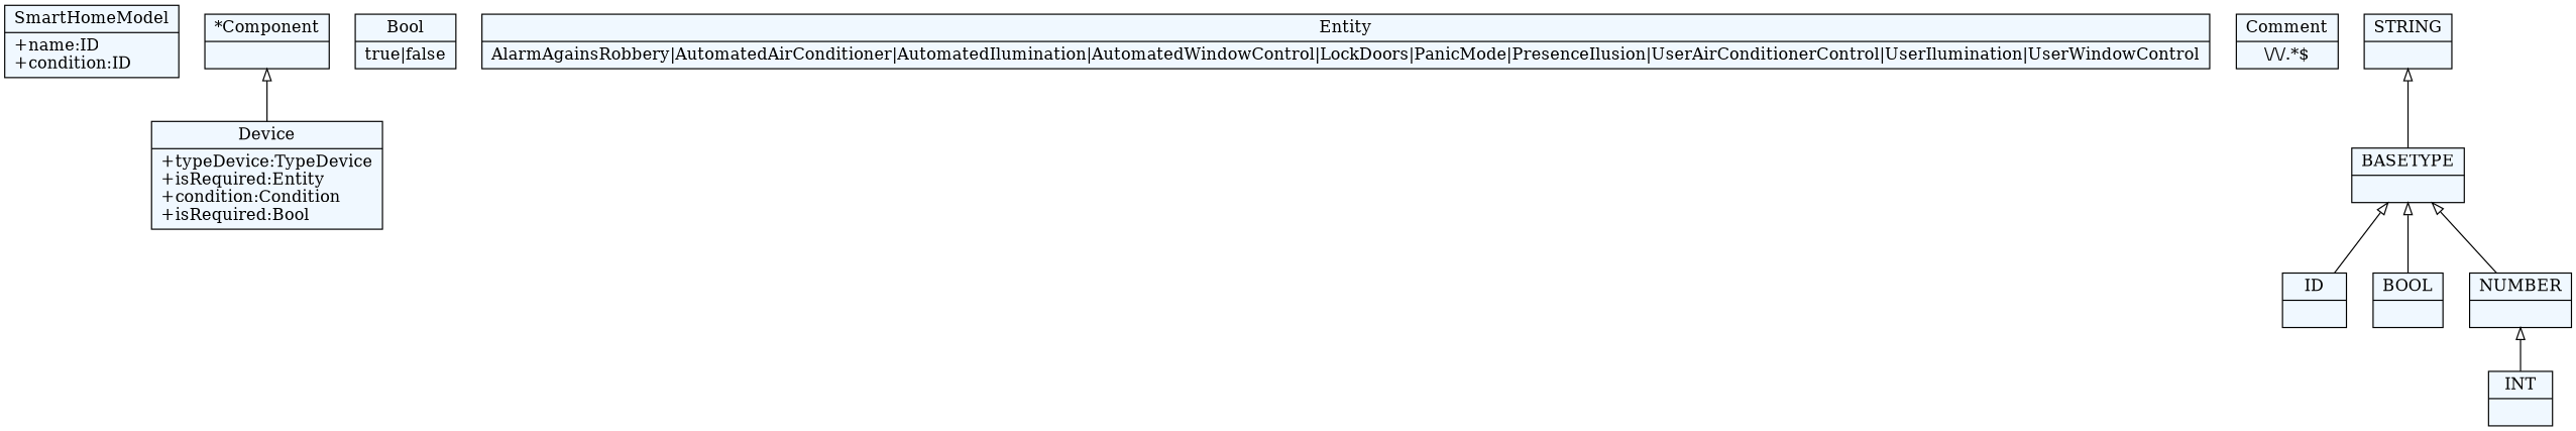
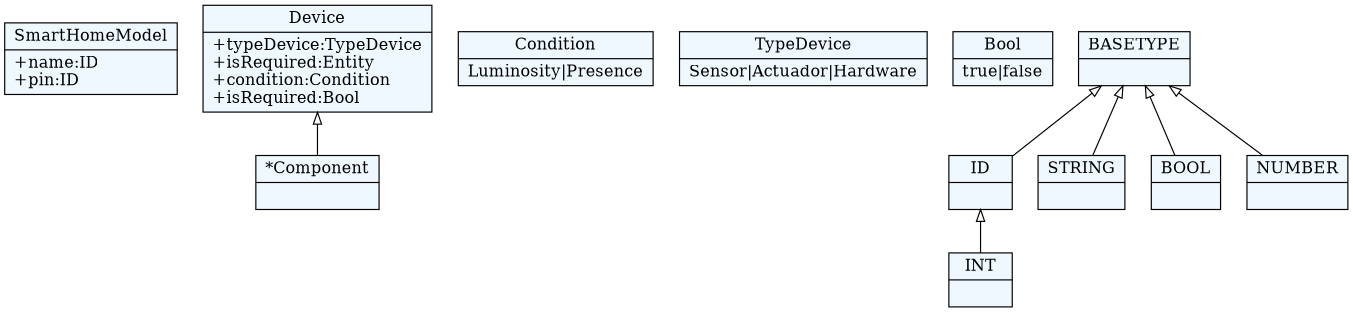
  digraph {
    fontname="Bitstream Vera Sans"
    fontsize=8
    nodesep=0.3
    node [fillcolor=aliceblue shape=record style=filled]
    edge [arrowtail=empty dir=back]
-   n1 [label="{SmartHomeModel|+name:ID\l+condition:ID\l}"]
+   n1 [label="{SmartHomeModel|+name:ID\l+pin:ID\l}"]
    n2 [label="{*Component|}"]
    n3 [label="{Device|+typeDevice:TypeDevice\l+isRequired:Entity\l+condition:Condition\l+isRequired:Bool\l}"]
+   n4 [label="{Condition|Luminosity\|Presence}"]
+   n5 [label="{TypeDevice|Sensor\|Actuador\|Hardware}"]
    n6 [label="{Bool|true\|false}"]
-   n7 [label="{Entity|AlarmAgainsRobbery\|AutomatedAirConditioner\|AutomatedIlumination\|AutomatedWindowControl\|LockDoors\|PanicMode\|PresenceIlusion\|UserAirConditionerControl\|UserIlumination\|UserWindowControl}"]
-   n8 [label="{Comment|\\/\\/.*$}"]
    n9 [label="{ID|}"]
    n10 [label="{STRING|}"]
    n11 [label="{BOOL|}"]
    n12 [label="{INT|}"]
    n13 [label="{NUMBER|}"]
    n14 [label="{BASETYPE|}"]
-   n2 -> n3
-   n13 -> n12
+   n3 -> n2
+   n9 -> n12
    n14 -> n9
-   n10 -> n14
+   n14 -> n10
    n14 -> n11
    n14 -> n13
  }
